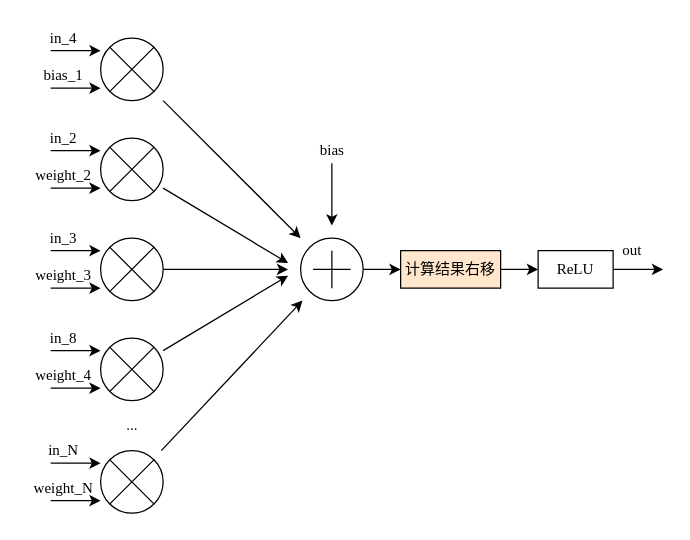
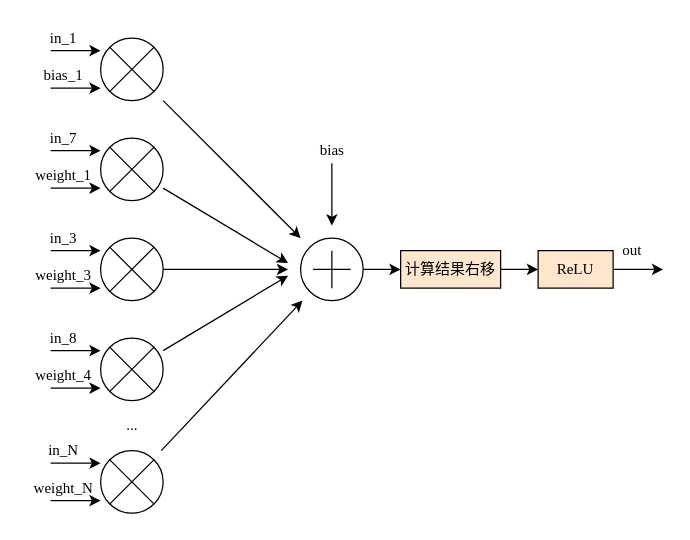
  <mxCell id="0" />
  <mxCell id="1" parent="0" />
  <mxCell id="2" style="edgeStyle=none;html=1;fontFamily=Times New Roman;" edge="1" parent="1" source="3" target="5"><mxGeometry relative="1" as="geometry" /></mxCell>
  <mxCell id="3" value="" style="verticalLabelPosition=bottom;shadow=0;dashed=0;align=center;html=1;verticalAlign=top;shape=mxgraph.electrical.abstract.multiplier;" vertex="1" parent="1"><mxGeometry x="80" y="30" width="50" height="50" as="geometry" /></mxCell>
  <mxCell id="4" style="edgeStyle=none;html=1;entryX=0;entryY=0.5;entryDx=0;entryDy=0;fontFamily=Times New Roman;" edge="1" parent="1" source="5" target="36"><mxGeometry relative="1" as="geometry" /></mxCell>
  <mxCell id="5" value="" style="verticalLabelPosition=bottom;shadow=0;dashed=0;align=center;html=1;verticalAlign=top;shape=mxgraph.electrical.abstract.summation_point;" vertex="1" parent="1"><mxGeometry x="240" y="190" width="50" height="50" as="geometry" /></mxCell>
  <mxCell id="6" value="" style="endArrow=classic;html=1;" edge="1" parent="1"><mxGeometry width="50" height="50" relative="1" as="geometry"><mxPoint x="40" y="40" as="sourcePoint" /><mxPoint x="80" y="40" as="targetPoint" /></mxGeometry></mxCell>
  <mxCell id="7" value="" style="endArrow=classic;html=1;" edge="1" parent="1"><mxGeometry width="50" height="50" relative="1" as="geometry"><mxPoint x="40" y="70" as="sourcePoint" /><mxPoint x="80" y="70" as="targetPoint" /></mxGeometry></mxCell>
- <mxCell id="8" value="in_4" style="text;html=1;align=center;verticalAlign=middle;resizable=0;points=[];autosize=1;strokeColor=none;fillColor=none;fontFamily=Times New Roman;" vertex="1" parent="1"><mxGeometry x="30" y="20" width="40" height="20" as="geometry" /></mxCell>
+ <mxCell id="8" value="in_1" style="text;html=1;align=center;verticalAlign=middle;resizable=0;points=[];autosize=1;strokeColor=none;fillColor=none;fontFamily=Times New Roman;" vertex="1" parent="1"><mxGeometry x="30" y="20" width="40" height="20" as="geometry" /></mxCell>
  <mxCell id="9" value="bias_1" style="text;html=1;align=center;verticalAlign=middle;resizable=0;points=[];autosize=1;strokeColor=none;fillColor=none;fontFamily=Times New Roman;" vertex="1" parent="1"><mxGeometry x="20" y="50" width="60" height="20" as="geometry" /></mxCell>
  <mxCell id="10" style="edgeStyle=none;html=1;fontFamily=Times New Roman;" edge="1" parent="1" source="11"><mxGeometry relative="1" as="geometry"><mxPoint x="230" y="210" as="targetPoint" /></mxGeometry></mxCell>
  <mxCell id="11" value="" style="verticalLabelPosition=bottom;shadow=0;dashed=0;align=center;html=1;verticalAlign=top;shape=mxgraph.electrical.abstract.multiplier;" vertex="1" parent="1"><mxGeometry x="80" y="110" width="50" height="50" as="geometry" /></mxCell>
  <mxCell id="12" value="" style="endArrow=classic;html=1;" edge="1" parent="1"><mxGeometry width="50" height="50" relative="1" as="geometry"><mxPoint x="40" y="120" as="sourcePoint" /><mxPoint x="80" y="120" as="targetPoint" /></mxGeometry></mxCell>
  <mxCell id="13" value="" style="endArrow=classic;html=1;" edge="1" parent="1"><mxGeometry width="50" height="50" relative="1" as="geometry"><mxPoint x="40" y="150" as="sourcePoint" /><mxPoint x="80" y="150" as="targetPoint" /></mxGeometry></mxCell>
- <mxCell id="14" value="in_2" style="text;html=1;align=center;verticalAlign=middle;resizable=0;points=[];autosize=1;strokeColor=none;fillColor=none;fontFamily=Times New Roman;" vertex="1" parent="1"><mxGeometry x="30" y="100" width="40" height="20" as="geometry" /></mxCell>
- <mxCell id="15" value="weight_2" style="text;html=1;align=center;verticalAlign=middle;resizable=0;points=[];autosize=1;strokeColor=none;fillColor=none;fontFamily=Times New Roman;" vertex="1" parent="1"><mxGeometry x="20" y="130" width="60" height="20" as="geometry" /></mxCell>
+ <mxCell id="14" value="in_7" style="text;html=1;align=center;verticalAlign=middle;resizable=0;points=[];autosize=1;strokeColor=none;fillColor=none;fontFamily=Times New Roman;" vertex="1" parent="1"><mxGeometry x="30" y="100" width="40" height="20" as="geometry" /></mxCell>
+ <mxCell id="15" value="weight_1" style="text;html=1;align=center;verticalAlign=middle;resizable=0;points=[];autosize=1;strokeColor=none;fillColor=none;fontFamily=Times New Roman;" vertex="1" parent="1"><mxGeometry x="20" y="130" width="60" height="20" as="geometry" /></mxCell>
  <mxCell id="16" style="edgeStyle=none;html=1;fontFamily=Times New Roman;" edge="1" parent="1" source="17"><mxGeometry relative="1" as="geometry"><mxPoint x="230" y="215" as="targetPoint" /></mxGeometry></mxCell>
  <mxCell id="17" value="" style="verticalLabelPosition=bottom;shadow=0;dashed=0;align=center;html=1;verticalAlign=top;shape=mxgraph.electrical.abstract.multiplier;" vertex="1" parent="1"><mxGeometry x="80" y="190" width="50" height="50" as="geometry" /></mxCell>
  <mxCell id="18" value="" style="endArrow=classic;html=1;" edge="1" parent="1"><mxGeometry width="50" height="50" relative="1" as="geometry"><mxPoint x="40" y="200" as="sourcePoint" /><mxPoint x="80" y="200" as="targetPoint" /></mxGeometry></mxCell>
  <mxCell id="19" value="" style="endArrow=classic;html=1;" edge="1" parent="1"><mxGeometry width="50" height="50" relative="1" as="geometry"><mxPoint x="40" y="230" as="sourcePoint" /><mxPoint x="80" y="230" as="targetPoint" /></mxGeometry></mxCell>
  <mxCell id="20" value="in_3" style="text;html=1;align=center;verticalAlign=middle;resizable=0;points=[];autosize=1;strokeColor=none;fillColor=none;fontFamily=Times New Roman;" vertex="1" parent="1"><mxGeometry x="30" y="180" width="40" height="20" as="geometry" /></mxCell>
  <mxCell id="21" value="weight_3" style="text;html=1;align=center;verticalAlign=middle;resizable=0;points=[];autosize=1;strokeColor=none;fillColor=none;fontFamily=Times New Roman;" vertex="1" parent="1"><mxGeometry x="20" y="210" width="60" height="20" as="geometry" /></mxCell>
  <mxCell id="22" style="edgeStyle=none;html=1;fontFamily=Times New Roman;" edge="1" parent="1" source="23"><mxGeometry relative="1" as="geometry"><mxPoint x="230" y="220" as="targetPoint" /></mxGeometry></mxCell>
  <mxCell id="23" value="" style="verticalLabelPosition=bottom;shadow=0;dashed=0;align=center;html=1;verticalAlign=top;shape=mxgraph.electrical.abstract.multiplier;" vertex="1" parent="1"><mxGeometry x="80" y="270" width="50" height="50" as="geometry" /></mxCell>
  <mxCell id="24" value="" style="endArrow=classic;html=1;" edge="1" parent="1"><mxGeometry width="50" height="50" relative="1" as="geometry"><mxPoint x="40" y="280" as="sourcePoint" /><mxPoint x="80" y="280" as="targetPoint" /></mxGeometry></mxCell>
  <mxCell id="25" value="" style="endArrow=classic;html=1;" edge="1" parent="1"><mxGeometry width="50" height="50" relative="1" as="geometry"><mxPoint x="40" y="310" as="sourcePoint" /><mxPoint x="80" y="310" as="targetPoint" /></mxGeometry></mxCell>
  <mxCell id="26" value="in_8" style="text;html=1;align=center;verticalAlign=middle;resizable=0;points=[];autosize=1;strokeColor=none;fillColor=none;fontFamily=Times New Roman;" vertex="1" parent="1"><mxGeometry x="30" y="260" width="40" height="20" as="geometry" /></mxCell>
  <mxCell id="27" value="weight_4" style="text;html=1;align=center;verticalAlign=middle;resizable=0;points=[];autosize=1;strokeColor=none;fillColor=none;fontFamily=Times New Roman;" vertex="1" parent="1"><mxGeometry x="20" y="290" width="60" height="20" as="geometry" /></mxCell>
  <mxCell id="28" style="edgeStyle=none;html=1;fontFamily=Times New Roman;" edge="1" parent="1" source="29" target="5"><mxGeometry relative="1" as="geometry" /></mxCell>
  <mxCell id="29" value="" style="verticalLabelPosition=bottom;shadow=0;dashed=0;align=center;html=1;verticalAlign=top;shape=mxgraph.electrical.abstract.multiplier;" vertex="1" parent="1"><mxGeometry x="80" y="360" width="50" height="50" as="geometry" /></mxCell>
  <mxCell id="30" value="" style="endArrow=classic;html=1;" edge="1" parent="1"><mxGeometry width="50" height="50" relative="1" as="geometry"><mxPoint x="40" y="370" as="sourcePoint" /><mxPoint x="80" y="370" as="targetPoint" /></mxGeometry></mxCell>
  <mxCell id="31" value="" style="endArrow=classic;html=1;" edge="1" parent="1"><mxGeometry width="50" height="50" relative="1" as="geometry"><mxPoint x="40" y="400" as="sourcePoint" /><mxPoint x="80" y="400" as="targetPoint" /></mxGeometry></mxCell>
  <mxCell id="32" value="in_N" style="text;html=1;align=center;verticalAlign=middle;resizable=0;points=[];autosize=1;strokeColor=none;fillColor=none;fontFamily=Times New Roman;" vertex="1" parent="1"><mxGeometry x="30" y="350" width="40" height="20" as="geometry" /></mxCell>
  <mxCell id="33" value="weight_N" style="text;html=1;align=center;verticalAlign=middle;resizable=0;points=[];autosize=1;strokeColor=none;fillColor=none;fontFamily=Times New Roman;" vertex="1" parent="1"><mxGeometry x="20" y="380" width="60" height="20" as="geometry" /></mxCell>
  <mxCell id="34" value="..." style="text;html=1;align=center;verticalAlign=middle;resizable=0;points=[];autosize=1;strokeColor=none;fillColor=none;fontFamily=Times New Roman;" vertex="1" parent="1"><mxGeometry x="95" y="330" width="20" height="20" as="geometry" /></mxCell>
  <mxCell id="35" style="edgeStyle=none;html=1;fontFamily=宋体;fontSource=https%3A%2F%2Ffonts.googleapis.com%2Fcss%3Ffamily%3D%25E5%25AE%258B%25E4%25BD%2593;" edge="1" parent="1" source="36"><mxGeometry relative="1" as="geometry"><mxPoint x="430" y="215" as="targetPoint" /></mxGeometry></mxCell>
  <mxCell id="36" value="&lt;font face=&quot;宋体&quot; data-font-src=&quot;https://fonts.googleapis.com/css?family=%E5%AE%8B%E4%BD%93&quot;&gt;计算结果右移&lt;/font&gt;" style="rounded=0;whiteSpace=wrap;html=1;fontFamily=Times New Roman;fillColor=#ffe6cc;" vertex="1" parent="1"><mxGeometry x="320" y="200" width="80" height="30" as="geometry" /></mxCell>
  <mxCell id="37" style="edgeStyle=none;html=1;fontFamily=Times New Roman;" edge="1" parent="1" source="38"><mxGeometry relative="1" as="geometry"><mxPoint x="530" y="215" as="targetPoint" /></mxGeometry></mxCell>
- <mxCell id="38" value="&lt;font data-font-src=&quot;https://fonts.googleapis.com/css?family=%E5%AE%8B%E4%BD%93&quot;&gt;ReLU&lt;/font&gt;" style="rounded=0;whiteSpace=wrap;html=1;fontFamily=Times New Roman;" vertex="1" parent="1"><mxGeometry x="430" y="200" width="60" height="30" as="geometry" /></mxCell>
+ <mxCell id="38" value="&lt;font data-font-src=&quot;https://fonts.googleapis.com/css?family=%E5%AE%8B%E4%BD%93&quot;&gt;ReLU&lt;/font&gt;" style="rounded=0;whiteSpace=wrap;html=1;fontFamily=Times New Roman;fillColor=#ffe6cc;" vertex="1" parent="1"><mxGeometry x="430" y="200" width="60" height="30" as="geometry" /></mxCell>
  <mxCell id="39" value="" style="endArrow=classic;html=1;fontFamily=Times New Roman;" edge="1" parent="1"><mxGeometry width="50" height="50" relative="1" as="geometry"><mxPoint x="265" y="130" as="sourcePoint" /><mxPoint x="265" y="180" as="targetPoint" /></mxGeometry></mxCell>
  <mxCell id="40" value="bias" style="text;html=1;align=center;verticalAlign=middle;resizable=0;points=[];autosize=1;strokeColor=none;fillColor=none;fontFamily=Times New Roman;" vertex="1" parent="1"><mxGeometry x="250" y="110" width="30" height="20" as="geometry" /></mxCell>
  <mxCell id="41" value="out" style="text;html=1;align=center;verticalAlign=middle;resizable=0;points=[];autosize=1;strokeColor=none;fillColor=none;fontFamily=Times New Roman;" vertex="1" parent="1"><mxGeometry x="490" y="190" width="30" height="20" as="geometry" /></mxCell>
